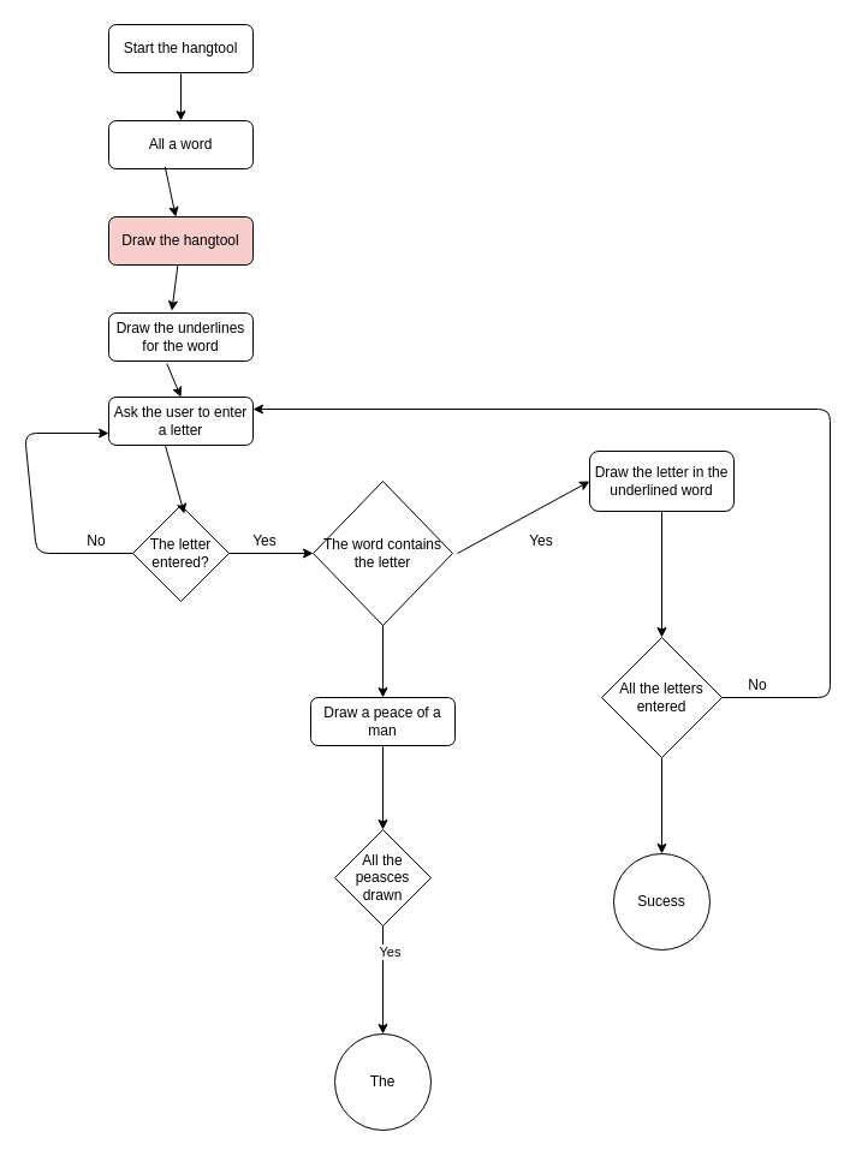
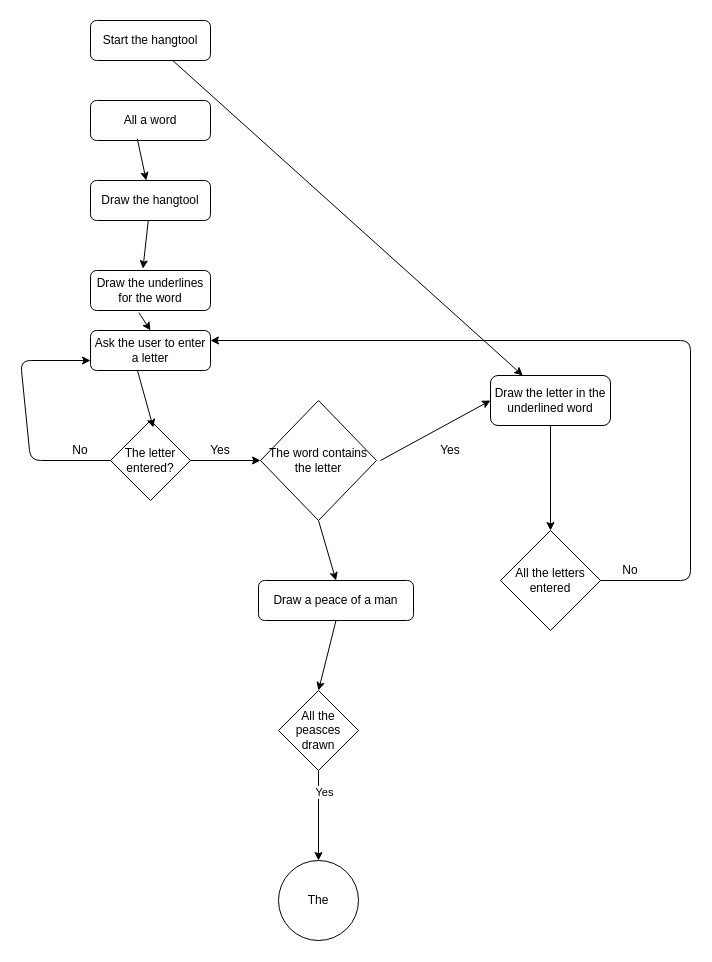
  <mxCell id="0" />
  <mxCell id="1" parent="0" />
  <mxCell id="2" value="Start the hangtool" style="rounded=1;whiteSpace=wrap;html=1;fontSize=12;glass=0;strokeWidth=1;shadow=0;" parent="1" vertex="1"><mxGeometry x="90" y="20" width="120" height="40" as="geometry" /></mxCell>
  <mxCell id="3" value="All a word" style="rounded=1;whiteSpace=wrap;html=1;" vertex="1" parent="1"><mxGeometry x="90" y="100" width="120" height="40" as="geometry" /></mxCell>
- <mxCell id="4" value="" style="endArrow=classic;html=1;" edge="1" parent="1" source="2" target="3"><mxGeometry width="50" height="50" relative="1" as="geometry"><mxPoint x="125" y="100" as="sourcePoint" /><mxPoint x="175" y="50" as="targetPoint" /></mxGeometry></mxCell>
- <mxCell id="5" value="Draw the hangtool" style="rounded=1;whiteSpace=wrap;html=1;fillColor=#f8cecc;" vertex="1" parent="1"><mxGeometry x="90" y="180" width="120" height="40" as="geometry" /></mxCell>
+ <mxCell id="4" value="" style="endArrow=classic;html=1;" edge="1" parent="1" source="2" target="20"><mxGeometry width="50" height="50" relative="1" as="geometry"><mxPoint x="125" y="100" as="sourcePoint" /><mxPoint x="175" y="50" as="targetPoint" /></mxGeometry></mxCell>
+ <mxCell id="5" value="Draw the hangtool" style="rounded=1;whiteSpace=wrap;html=1;" vertex="1" parent="1"><mxGeometry x="90" y="180" width="120" height="40" as="geometry" /></mxCell>
  <mxCell id="6" value="" style="endArrow=classic;html=1;exitX=0.39;exitY=0.955;exitDx=0;exitDy=0;exitPerimeter=0;" edge="1" parent="1" source="3" target="5"><mxGeometry width="50" height="50" relative="1" as="geometry"><mxPoint x="320" y="390" as="sourcePoint" /><mxPoint x="370" y="340" as="targetPoint" /></mxGeometry></mxCell>
- <mxCell id="7" value="Draw the underlines for the word" style="rounded=1;whiteSpace=wrap;html=1;" vertex="1" parent="1"><mxGeometry x="90" y="260" width="120" height="40" as="geometry" /></mxCell>
+ <mxCell id="7" value="Draw the underlines for the word" style="rounded=1;whiteSpace=wrap;html=1;" vertex="1" parent="1"><mxGeometry x="90" y="270" width="120" height="40" as="geometry" /></mxCell>
  <mxCell id="8" value="" style="endArrow=classic;html=1;entryX=0.437;entryY=-0.045;entryDx=0;entryDy=0;entryPerimeter=0;" edge="1" parent="1" source="5" target="7"><mxGeometry width="50" height="50" relative="1" as="geometry"><mxPoint x="320" y="390" as="sourcePoint" /><mxPoint x="370" y="340" as="targetPoint" /></mxGeometry></mxCell>
  <mxCell id="9" value="Ask the user to enter a letter" style="rounded=1;whiteSpace=wrap;html=1;" vertex="1" parent="1"><mxGeometry x="90" y="330" width="120" height="40" as="geometry" /></mxCell>
  <mxCell id="10" value="" style="endArrow=classic;html=1;exitX=0.403;exitY=1.055;exitDx=0;exitDy=0;exitPerimeter=0;entryX=0.5;entryY=0;entryDx=0;entryDy=0;" edge="1" parent="1" source="7" target="9"><mxGeometry width="50" height="50" relative="1" as="geometry"><mxPoint x="320" y="380" as="sourcePoint" /><mxPoint x="370" y="330" as="targetPoint" /></mxGeometry></mxCell>
  <mxCell id="11" value="The letter entered?" style="rhombus;whiteSpace=wrap;html=1;" vertex="1" parent="1"><mxGeometry x="110" y="420" width="80" height="80" as="geometry" /></mxCell>
  <mxCell id="12" value="" style="endArrow=classic;html=1;exitX=0.39;exitY=0.985;exitDx=0;exitDy=0;exitPerimeter=0;entryX=0.535;entryY=0.088;entryDx=0;entryDy=0;entryPerimeter=0;" edge="1" parent="1" source="9" target="11"><mxGeometry width="50" height="50" relative="1" as="geometry"><mxPoint x="320" y="380" as="sourcePoint" /><mxPoint x="370" y="330" as="targetPoint" /></mxGeometry></mxCell>
  <mxCell id="13" value="" style="endArrow=classic;html=1;exitX=0;exitY=0.5;exitDx=0;exitDy=0;entryX=0;entryY=0.75;entryDx=0;entryDy=0;rounded=1;" edge="1" parent="1" source="11" target="9"><mxGeometry width="50" height="50" relative="1" as="geometry"><mxPoint x="320" y="370" as="sourcePoint" /><mxPoint x="370" y="320" as="targetPoint" /><Array as="points"><mxPoint x="30" y="460" /><mxPoint x="20" y="360" /></Array></mxGeometry></mxCell>
  <mxCell id="14" value="No" style="text;html=1;strokeColor=none;fillColor=none;align=center;verticalAlign=middle;whiteSpace=wrap;rounded=0;" vertex="1" parent="1"><mxGeometry x="60" y="440" width="40" height="20" as="geometry" /></mxCell>
  <mxCell id="15" value="The word contains the letter" style="rhombus;whiteSpace=wrap;html=1;" vertex="1" parent="1"><mxGeometry x="260" y="400" width="116" height="120" as="geometry" /></mxCell>
  <mxCell id="16" value="" style="endArrow=classic;html=1;exitX=1;exitY=0.5;exitDx=0;exitDy=0;entryX=0;entryY=0.5;entryDx=0;entryDy=0;" edge="1" parent="1" source="11" target="15"><mxGeometry width="50" height="50" relative="1" as="geometry"><mxPoint x="320" y="370" as="sourcePoint" /><mxPoint x="370" y="320" as="targetPoint" /></mxGeometry></mxCell>
  <mxCell id="17" value="Yes" style="text;html=1;strokeColor=none;fillColor=none;align=center;verticalAlign=middle;whiteSpace=wrap;rounded=0;" vertex="1" parent="1"><mxGeometry x="200" y="440" width="40" height="20" as="geometry" /></mxCell>
- <mxCell id="18" value="Sucess" style="ellipse;whiteSpace=wrap;html=1;aspect=fixed;" vertex="1" parent="1"><mxGeometry x="510" y="710" width="80" height="80" as="geometry" /></mxCell>
  <mxCell id="19" value="" style="endArrow=classic;html=1;entryX=0;entryY=0.5;entryDx=0;entryDy=0;" edge="1" parent="1" target="20"><mxGeometry width="50" height="50" relative="1" as="geometry"><mxPoint x="380" y="460" as="sourcePoint" /><mxPoint x="466" y="410" as="targetPoint" /></mxGeometry></mxCell>
  <mxCell id="20" value="Draw the letter in the underlined word" style="rounded=1;whiteSpace=wrap;html=1;" vertex="1" parent="1"><mxGeometry x="490" y="375" width="120" height="50" as="geometry" /></mxCell>
  <mxCell id="21" value="Yes" style="text;html=1;strokeColor=none;fillColor=none;align=center;verticalAlign=middle;whiteSpace=wrap;rounded=0;" vertex="1" parent="1"><mxGeometry x="430" y="440" width="40" height="20" as="geometry" /></mxCell>
  <mxCell id="22" value="All the letters entered" style="rhombus;whiteSpace=wrap;html=1;" vertex="1" parent="1"><mxGeometry x="500" y="530" width="100" height="100" as="geometry" /></mxCell>
  <mxCell id="23" value="" style="endArrow=classic;html=1;exitX=0.5;exitY=1;exitDx=0;exitDy=0;entryX=0.5;entryY=0;entryDx=0;entryDy=0;" edge="1" parent="1" source="20" target="22"><mxGeometry width="50" height="50" relative="1" as="geometry"><mxPoint x="320" y="340" as="sourcePoint" /><mxPoint x="370" y="290" as="targetPoint" /></mxGeometry></mxCell>
  <mxCell id="24" value="" style="endArrow=classic;html=1;exitX=1;exitY=0.5;exitDx=0;exitDy=0;entryX=1;entryY=0.25;entryDx=0;entryDy=0;" edge="1" parent="1" source="22" target="9"><mxGeometry width="50" height="50" relative="1" as="geometry"><mxPoint x="320" y="340" as="sourcePoint" /><mxPoint x="370" y="290" as="targetPoint" /><Array as="points"><mxPoint x="690" y="580" /><mxPoint x="690" y="340" /></Array></mxGeometry></mxCell>
  <mxCell id="25" value="No" style="text;html=1;strokeColor=none;fillColor=none;align=center;verticalAlign=middle;whiteSpace=wrap;rounded=0;" vertex="1" parent="1"><mxGeometry x="610" y="560" width="40" height="20" as="geometry" /></mxCell>
- <mxCell id="26" value="" style="endArrow=classic;html=1;exitX=0.5;exitY=1;exitDx=0;exitDy=0;entryX=0.5;entryY=0;entryDx=0;entryDy=0;" edge="1" parent="1" source="22" target="18"><mxGeometry width="50" height="50" relative="1" as="geometry"><mxPoint x="320" y="640" as="sourcePoint" /><mxPoint x="370" y="590" as="targetPoint" /></mxGeometry></mxCell>
- <mxCell id="27" value="Draw a peace of a man" style="rounded=1;whiteSpace=wrap;html=1;" vertex="1" parent="1"><mxGeometry x="258" y="580" width="120" height="40" as="geometry" /></mxCell>
+ <mxCell id="27" value="Draw a peace of a man" style="rounded=1;whiteSpace=wrap;html=1;" vertex="1" parent="1"><mxGeometry x="258" y="580" width="155" height="40" as="geometry" /></mxCell>
  <mxCell id="28" value="" style="endArrow=classic;html=1;exitX=0.5;exitY=1;exitDx=0;exitDy=0;entryX=0.5;entryY=0;entryDx=0;entryDy=0;" edge="1" parent="1" source="15" target="27"><mxGeometry width="50" height="50" relative="1" as="geometry"><mxPoint x="320" y="540" as="sourcePoint" /><mxPoint x="370" y="490" as="targetPoint" /></mxGeometry></mxCell>
  <mxCell id="29" value="All the peasces drawn" style="rhombus;whiteSpace=wrap;html=1;" vertex="1" parent="1"><mxGeometry x="278" y="690" width="80" height="80" as="geometry" /></mxCell>
  <mxCell id="30" value="The" style="ellipse;whiteSpace=wrap;html=1;aspect=fixed;" vertex="1" parent="1"><mxGeometry x="278" y="860" width="80" height="80" as="geometry" /></mxCell>
  <mxCell id="31" value="" style="endArrow=classic;html=1;exitX=0.5;exitY=1;exitDx=0;exitDy=0;entryX=0.5;entryY=0;entryDx=0;entryDy=0;" edge="1" parent="1" source="27" target="29"><mxGeometry width="50" height="50" relative="1" as="geometry"><mxPoint x="320" y="820" as="sourcePoint" /><mxPoint x="370" y="770" as="targetPoint" /></mxGeometry></mxCell>
  <mxCell id="32" value="" style="endArrow=classic;html=1;exitX=0.5;exitY=1;exitDx=0;exitDy=0;entryX=0.5;entryY=0;entryDx=0;entryDy=0;" edge="1" parent="1" source="29" target="30"><mxGeometry width="50" height="50" relative="1" as="geometry"><mxPoint x="320" y="820" as="sourcePoint" /><mxPoint x="370" y="770" as="targetPoint" /></mxGeometry></mxCell>
  <mxCell id="33" value="Yes" style="edgeLabel;html=1;align=center;verticalAlign=middle;resizable=0;points=[];" vertex="1" connectable="0" parent="32"><mxGeometry x="-0.524" y="5" relative="1" as="geometry"><mxPoint as="offset" /></mxGeometry></mxCell>
